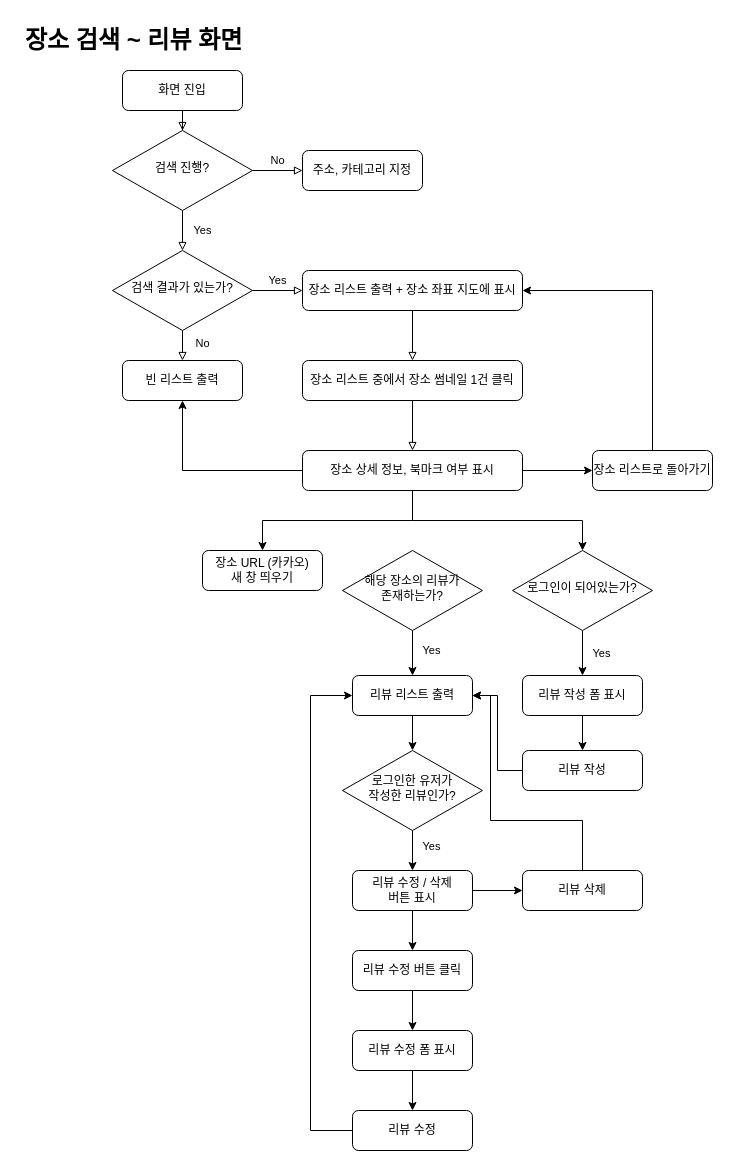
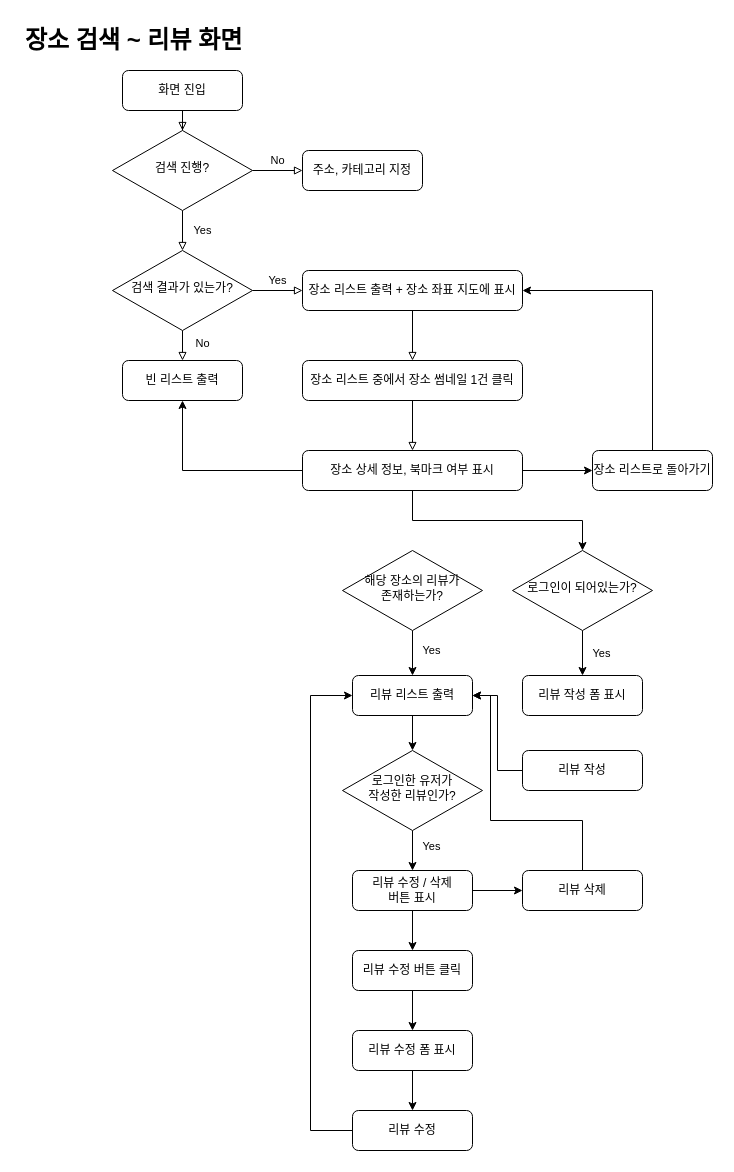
  <mxCell id="0" />
  <mxCell id="1" parent="0" />
  <mxCell id="2" value="" style="rounded=0;html=1;jettySize=auto;orthogonalLoop=1;fontSize=11;endArrow=block;endFill=0;endSize=6;strokeWidth=1;shadow=0;labelBackgroundColor=none;edgeStyle=orthogonalEdgeStyle;" parent="1" source="3" target="6" edge="1"><mxGeometry relative="1" as="geometry" /></mxCell>
  <mxCell id="3" value="화면 진입" style="rounded=1;whiteSpace=wrap;html=1;fontSize=12;glass=0;strokeWidth=1;shadow=0;" parent="1" vertex="1"><mxGeometry x="122" y="70" width="120" height="40" as="geometry" /></mxCell>
  <mxCell id="4" value="Yes" style="rounded=0;html=1;jettySize=auto;orthogonalLoop=1;fontSize=11;endArrow=block;endFill=0;endSize=6;strokeWidth=1;shadow=0;labelBackgroundColor=none;edgeStyle=orthogonalEdgeStyle;" parent="1" source="6" target="10" edge="1"><mxGeometry y="20" relative="1" as="geometry"><mxPoint as="offset" /></mxGeometry></mxCell>
  <mxCell id="5" value="No" style="edgeStyle=orthogonalEdgeStyle;rounded=0;html=1;jettySize=auto;orthogonalLoop=1;fontSize=11;endArrow=block;endFill=0;endSize=6;strokeWidth=1;shadow=0;labelBackgroundColor=none;" parent="1" source="6" target="7" edge="1"><mxGeometry y="10" relative="1" as="geometry"><mxPoint as="offset" /></mxGeometry></mxCell>
  <mxCell id="6" value="검색 진행?" style="rhombus;whiteSpace=wrap;html=1;shadow=0;fontFamily=Helvetica;fontSize=12;align=center;strokeWidth=1;spacing=6;spacingTop=-4;" parent="1" vertex="1"><mxGeometry x="112" y="130" width="140" height="80" as="geometry" /></mxCell>
  <mxCell id="7" value="주소, 카테고리 지정" style="rounded=1;whiteSpace=wrap;html=1;fontSize=12;glass=0;strokeWidth=1;shadow=0;" parent="1" vertex="1"><mxGeometry x="302" y="150" width="120" height="40" as="geometry" /></mxCell>
  <mxCell id="8" value="No" style="rounded=0;html=1;jettySize=auto;orthogonalLoop=1;fontSize=11;endArrow=block;endFill=0;endSize=6;strokeWidth=1;shadow=0;labelBackgroundColor=none;edgeStyle=orthogonalEdgeStyle;" parent="1" source="10" target="11" edge="1"><mxGeometry x="0.333" y="20" relative="1" as="geometry"><mxPoint as="offset" /></mxGeometry></mxCell>
  <mxCell id="9" value="Yes" style="edgeStyle=orthogonalEdgeStyle;rounded=0;html=1;jettySize=auto;orthogonalLoop=1;fontSize=11;endArrow=block;endFill=0;endSize=6;strokeWidth=1;shadow=0;labelBackgroundColor=none;" parent="1" source="10" target="13" edge="1"><mxGeometry y="10" relative="1" as="geometry"><mxPoint as="offset" /></mxGeometry></mxCell>
  <mxCell id="10" value="검색 결과가 있는가?" style="rhombus;whiteSpace=wrap;html=1;shadow=0;fontFamily=Helvetica;fontSize=12;align=center;strokeWidth=1;spacing=6;spacingTop=-4;" parent="1" vertex="1"><mxGeometry x="112" y="250" width="140" height="80" as="geometry" /></mxCell>
  <mxCell id="11" value="빈 리스트 출력" style="rounded=1;whiteSpace=wrap;html=1;fontSize=12;glass=0;strokeWidth=1;shadow=0;" parent="1" vertex="1"><mxGeometry x="122" y="360" width="120" height="40" as="geometry" /></mxCell>
  <mxCell id="12" style="edgeStyle=orthogonalEdgeStyle;rounded=0;orthogonalLoop=1;jettySize=auto;html=1;entryX=0.5;entryY=0;entryDx=0;entryDy=0;endArrow=block;endFill=0;endSize=6;" edge="1" parent="1" source="13" target="20"><mxGeometry relative="1" as="geometry" /></mxCell>
  <mxCell id="13" value="장소 리스트 출력 + 장소 좌표 지도에 표시" style="rounded=1;whiteSpace=wrap;html=1;fontSize=12;glass=0;strokeWidth=1;shadow=0;" parent="1" vertex="1"><mxGeometry x="302" y="270" width="220" height="40" as="geometry" /></mxCell>
  <mxCell id="14" style="edgeStyle=orthogonalEdgeStyle;rounded=0;orthogonalLoop=1;jettySize=auto;html=1;" edge="1" parent="1" source="18" target="22"><mxGeometry relative="1" as="geometry" /></mxCell>
  <mxCell id="15" style="edgeStyle=orthogonalEdgeStyle;rounded=0;orthogonalLoop=1;jettySize=auto;html=1;" edge="1" parent="1" source="18" target="11"><mxGeometry relative="1" as="geometry" /></mxCell>
- <mxCell id="16" style="edgeStyle=orthogonalEdgeStyle;rounded=0;orthogonalLoop=1;jettySize=auto;html=1;entryX=0.5;entryY=0;entryDx=0;entryDy=0;" edge="1" parent="1" source="18" target="23"><mxGeometry relative="1" as="geometry" /></mxCell>
  <mxCell id="17" style="edgeStyle=orthogonalEdgeStyle;rounded=0;orthogonalLoop=1;jettySize=auto;html=1;entryX=0.5;entryY=0;entryDx=0;entryDy=0;exitX=0.5;exitY=1;exitDx=0;exitDy=0;" edge="1" parent="1" source="18" target="29"><mxGeometry relative="1" as="geometry" /></mxCell>
  <mxCell id="18" value="장소 상세 정보, 북마크 여부 표시" style="rounded=1;whiteSpace=wrap;html=1;fontSize=12;glass=0;strokeWidth=1;shadow=0;" vertex="1" parent="1"><mxGeometry x="302" y="450" width="220" height="40" as="geometry" /></mxCell>
  <mxCell id="19" style="edgeStyle=orthogonalEdgeStyle;rounded=0;orthogonalLoop=1;jettySize=auto;html=1;entryX=0.5;entryY=0;entryDx=0;entryDy=0;endArrow=block;endFill=0;" edge="1" parent="1" source="20" target="18"><mxGeometry relative="1" as="geometry" /></mxCell>
  <mxCell id="20" value="장소 리스트 중에서 장소 썸네일 1건 클릭" style="rounded=1;whiteSpace=wrap;html=1;fontSize=12;glass=0;strokeWidth=1;shadow=0;" vertex="1" parent="1"><mxGeometry x="302" y="360" width="220" height="40" as="geometry" /></mxCell>
  <mxCell id="21" style="edgeStyle=orthogonalEdgeStyle;rounded=0;orthogonalLoop=1;jettySize=auto;html=1;entryX=1;entryY=0.5;entryDx=0;entryDy=0;" edge="1" parent="1" source="22" target="13"><mxGeometry relative="1" as="geometry"><Array as="points"><mxPoint x="652" y="290" /></Array></mxGeometry></mxCell>
  <mxCell id="22" value="장소 리스트로 돌아가기" style="rounded=1;whiteSpace=wrap;html=1;fontSize=12;glass=0;strokeWidth=1;shadow=0;" vertex="1" parent="1"><mxGeometry x="592" y="450" width="120" height="40" as="geometry" /></mxCell>
- <mxCell id="23" value="장소 URL (카카오)&lt;br&gt;새 창 띄우기" style="rounded=1;whiteSpace=wrap;html=1;fontSize=12;glass=0;strokeWidth=1;shadow=0;" vertex="1" parent="1"><mxGeometry x="202" y="550" width="120" height="40" as="geometry" /></mxCell>
  <mxCell id="24" style="edgeStyle=orthogonalEdgeStyle;rounded=0;orthogonalLoop=1;jettySize=auto;html=1;entryX=0.5;entryY=0;entryDx=0;entryDy=0;" edge="1" parent="1" source="26" target="31"><mxGeometry relative="1" as="geometry" /></mxCell>
  <mxCell id="25" value="Yes" style="edgeLabel;html=1;align=center;verticalAlign=middle;resizable=0;points=[];" vertex="1" connectable="0" parent="24"><mxGeometry x="-0.178" y="4" relative="1" as="geometry"><mxPoint x="14" y="1" as="offset" /></mxGeometry></mxCell>
  <mxCell id="26" value="해당 장소의 리뷰가&lt;br&gt;존재하는가?" style="rhombus;whiteSpace=wrap;html=1;shadow=0;fontFamily=Helvetica;fontSize=12;align=center;strokeWidth=1;spacing=6;spacingTop=-4;" vertex="1" parent="1"><mxGeometry x="342" y="550" width="140" height="80" as="geometry" /></mxCell>
  <mxCell id="27" style="edgeStyle=orthogonalEdgeStyle;rounded=0;orthogonalLoop=1;jettySize=auto;html=1;entryX=0.5;entryY=0;entryDx=0;entryDy=0;" edge="1" parent="1" source="29" target="33"><mxGeometry relative="1" as="geometry" /></mxCell>
  <mxCell id="28" value="Yes" style="edgeLabel;html=1;align=center;verticalAlign=middle;resizable=0;points=[];" vertex="1" connectable="0" parent="27"><mxGeometry x="-0.044" y="2" relative="1" as="geometry"><mxPoint x="16" as="offset" /></mxGeometry></mxCell>
  <mxCell id="29" value="로그인이 되어있는가?" style="rhombus;whiteSpace=wrap;html=1;shadow=0;fontFamily=Helvetica;fontSize=12;align=center;strokeWidth=1;spacing=6;spacingTop=-4;" vertex="1" parent="1"><mxGeometry x="512" y="550" width="140" height="80" as="geometry" /></mxCell>
  <mxCell id="30" style="edgeStyle=orthogonalEdgeStyle;rounded=0;orthogonalLoop=1;jettySize=auto;html=1;" edge="1" parent="1" source="31" target="36"><mxGeometry relative="1" as="geometry" /></mxCell>
  <mxCell id="31" value="리뷰 리스트 출력" style="rounded=1;whiteSpace=wrap;html=1;fontSize=12;glass=0;strokeWidth=1;shadow=0;" vertex="1" parent="1"><mxGeometry x="352" y="675" width="120" height="40" as="geometry" /></mxCell>
- <mxCell id="32" style="edgeStyle=orthogonalEdgeStyle;rounded=0;orthogonalLoop=1;jettySize=auto;html=1;" edge="1" parent="1" source="33" target="47"><mxGeometry relative="1" as="geometry" /></mxCell>
  <mxCell id="33" value="리뷰 작성 폼 표시" style="rounded=1;whiteSpace=wrap;html=1;fontSize=12;glass=0;strokeWidth=1;shadow=0;" vertex="1" parent="1"><mxGeometry x="522" y="675" width="120" height="40" as="geometry" /></mxCell>
  <mxCell id="34" style="edgeStyle=orthogonalEdgeStyle;rounded=0;orthogonalLoop=1;jettySize=auto;html=1;entryX=0.5;entryY=0;entryDx=0;entryDy=0;" edge="1" parent="1" source="36" target="39"><mxGeometry relative="1" as="geometry" /></mxCell>
  <mxCell id="35" value="Yes" style="edgeLabel;html=1;align=center;verticalAlign=middle;resizable=0;points=[];" vertex="1" connectable="0" parent="34"><mxGeometry x="-0.275" y="-1" relative="1" as="geometry"><mxPoint x="19" as="offset" /></mxGeometry></mxCell>
  <mxCell id="36" value="로그인한 유저가&lt;br&gt;작성한 리뷰인가?" style="rhombus;whiteSpace=wrap;html=1;shadow=0;fontFamily=Helvetica;fontSize=12;align=center;strokeWidth=1;spacing=6;spacingTop=-4;" vertex="1" parent="1"><mxGeometry x="342" y="750" width="140" height="80" as="geometry" /></mxCell>
  <mxCell id="37" style="edgeStyle=orthogonalEdgeStyle;rounded=0;orthogonalLoop=1;jettySize=auto;html=1;entryX=0.5;entryY=0;entryDx=0;entryDy=0;" edge="1" parent="1" source="39" target="41"><mxGeometry relative="1" as="geometry"><mxPoint x="412" y="960" as="targetPoint" /></mxGeometry></mxCell>
  <mxCell id="38" style="edgeStyle=orthogonalEdgeStyle;rounded=0;orthogonalLoop=1;jettySize=auto;html=1;entryX=0;entryY=0.5;entryDx=0;entryDy=0;" edge="1" parent="1" source="39" target="49"><mxGeometry relative="1" as="geometry" /></mxCell>
  <mxCell id="39" value="리뷰 수정 / 삭제&lt;br&gt;버튼 표시" style="rounded=1;whiteSpace=wrap;html=1;fontSize=12;glass=0;strokeWidth=1;shadow=0;" vertex="1" parent="1"><mxGeometry x="352" y="870" width="120" height="40" as="geometry" /></mxCell>
  <mxCell id="40" style="edgeStyle=orthogonalEdgeStyle;rounded=0;orthogonalLoop=1;jettySize=auto;html=1;entryX=0.5;entryY=0;entryDx=0;entryDy=0;" edge="1" parent="1" source="41" target="43"><mxGeometry relative="1" as="geometry" /></mxCell>
  <mxCell id="41" value="리뷰 수정 버튼 클릭" style="rounded=1;whiteSpace=wrap;html=1;fontSize=12;glass=0;strokeWidth=1;shadow=0;" vertex="1" parent="1"><mxGeometry x="352" y="950" width="120" height="40" as="geometry" /></mxCell>
  <mxCell id="42" style="edgeStyle=orthogonalEdgeStyle;rounded=0;orthogonalLoop=1;jettySize=auto;html=1;entryX=0.5;entryY=0;entryDx=0;entryDy=0;" edge="1" parent="1" source="43" target="45"><mxGeometry relative="1" as="geometry" /></mxCell>
  <mxCell id="43" value="리뷰 수정 폼 표시" style="rounded=1;whiteSpace=wrap;html=1;fontSize=12;glass=0;strokeWidth=1;shadow=0;" vertex="1" parent="1"><mxGeometry x="352" y="1030" width="120" height="40" as="geometry" /></mxCell>
  <mxCell id="44" style="edgeStyle=elbowEdgeStyle;rounded=0;orthogonalLoop=1;jettySize=auto;html=1;entryX=0;entryY=0.5;entryDx=0;entryDy=0;" edge="1" parent="1" source="45" target="31"><mxGeometry relative="1" as="geometry"><Array as="points"><mxPoint x="310" y="920" /></Array></mxGeometry></mxCell>
  <mxCell id="45" value="리뷰 수정" style="rounded=1;whiteSpace=wrap;html=1;fontSize=12;glass=0;strokeWidth=1;shadow=0;" vertex="1" parent="1"><mxGeometry x="352" y="1110" width="120" height="40" as="geometry" /></mxCell>
  <mxCell id="46" style="edgeStyle=orthogonalEdgeStyle;rounded=0;orthogonalLoop=1;jettySize=auto;html=1;entryX=1;entryY=0.5;entryDx=0;entryDy=0;" edge="1" parent="1" source="47" target="31"><mxGeometry relative="1" as="geometry" /></mxCell>
  <mxCell id="47" value="리뷰 작성" style="rounded=1;whiteSpace=wrap;html=1;fontSize=12;glass=0;strokeWidth=1;shadow=0;" vertex="1" parent="1"><mxGeometry x="522" y="750" width="120" height="40" as="geometry" /></mxCell>
  <mxCell id="48" style="edgeStyle=orthogonalEdgeStyle;rounded=0;orthogonalLoop=1;jettySize=auto;html=1;entryX=1;entryY=0.5;entryDx=0;entryDy=0;" edge="1" parent="1" source="49" target="31"><mxGeometry relative="1" as="geometry"><Array as="points"><mxPoint x="582" y="820" /><mxPoint x="490" y="820" /><mxPoint x="490" y="695" /></Array></mxGeometry></mxCell>
  <mxCell id="49" value="리뷰 삭제" style="rounded=1;whiteSpace=wrap;html=1;fontSize=12;glass=0;strokeWidth=1;shadow=0;" vertex="1" parent="1"><mxGeometry x="522" y="870" width="120" height="40" as="geometry" /></mxCell>
  <mxCell id="50" value="&lt;h1&gt;장소 검색 ~ 리뷰 화면&lt;/h1&gt;" style="text;html=1;strokeColor=none;fillColor=none;spacing=5;spacingTop=-20;whiteSpace=wrap;overflow=hidden;rounded=0;" vertex="1" parent="1"><mxGeometry x="20" y="20" width="273" height="40" as="geometry" /></mxCell>
